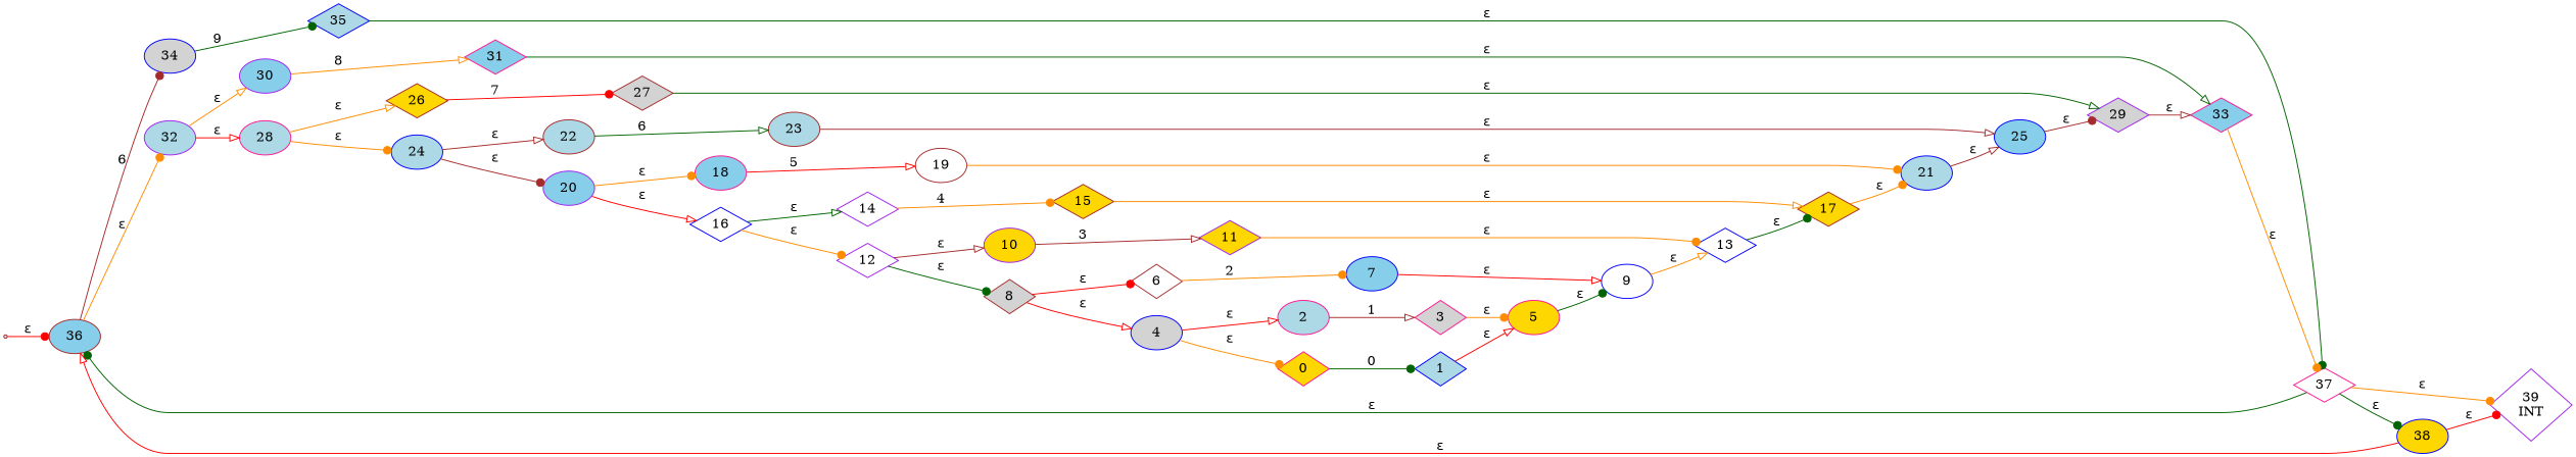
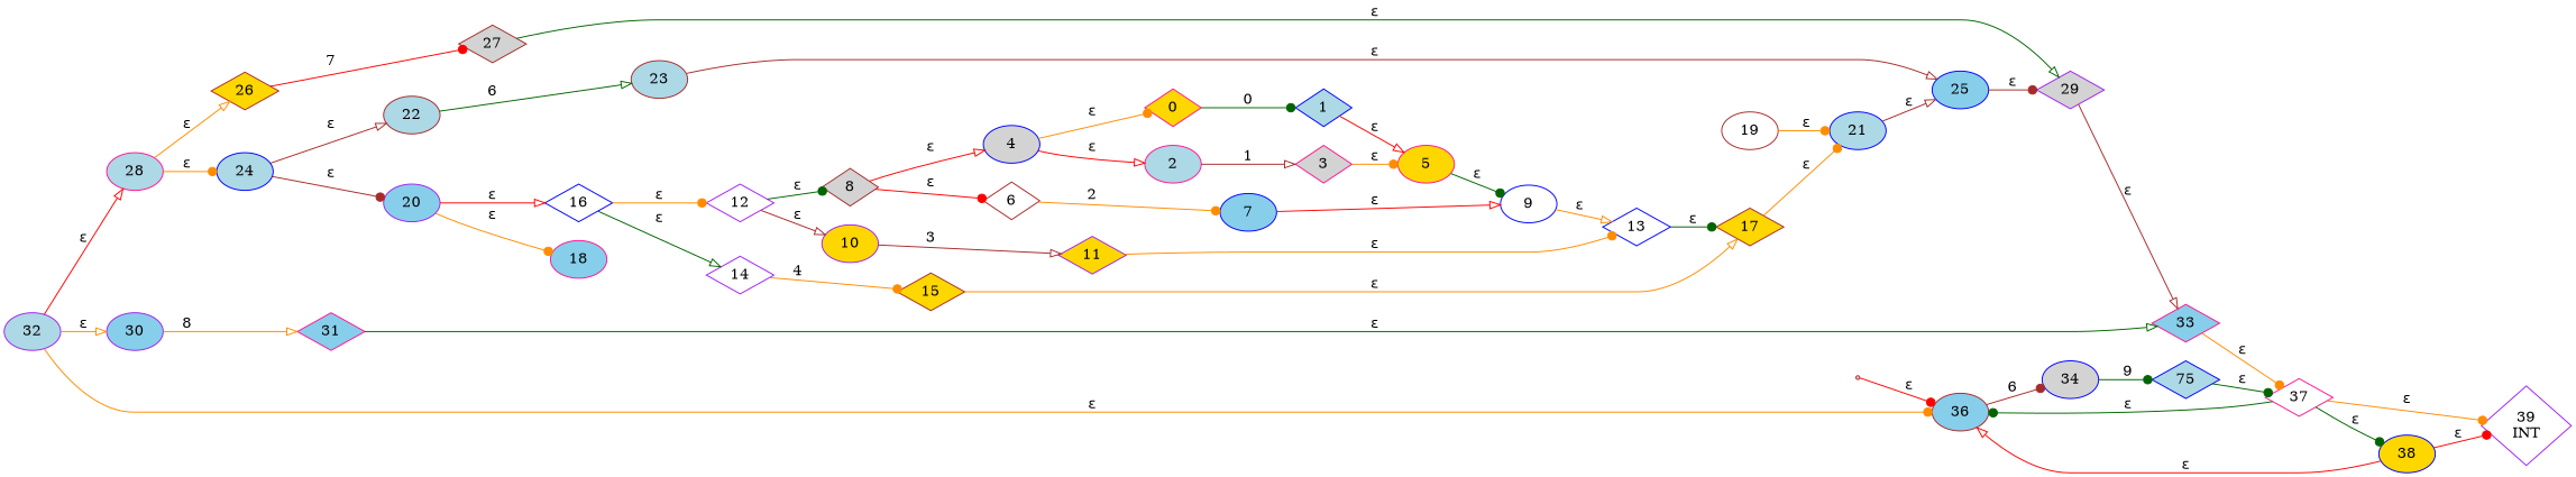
  digraph {
    rankdir=LR
    node [color=blue fillcolor=lightblue shape=ellipse style=filled]
    edge [arrowhead=dot color=darkorange]
    start [color=brown fillcolor=lightgrey shape=point]
    36 [color=brown fillcolor=skyblue]
    34 [fillcolor=lightgrey]
    32 [color=purple]
    n5 [color=purple fillcolor=white label="39\nINT" shape=diamond]
-   35 [shape=diamond]
+   35 [shape=diamond label=75]
    30 [color=purple fillcolor=skyblue]
    28 [color=deeppink]
    37 [color=deeppink fillcolor=white shape=diamond]
    38 [fillcolor=gold]
    31 [color=deeppink fillcolor=skyblue shape=diamond]
    33 [color=deeppink fillcolor=skyblue shape=diamond]
    26 [color=brown fillcolor=gold shape=diamond]
    27 [color=brown fillcolor=lightgrey shape=diamond]
    29 [color=purple fillcolor=lightgrey shape=diamond]
    22 [color=brown]
    23 [color=brown]
    25 [fillcolor=skyblue]
    18 [color=deeppink fillcolor=skyblue]
    19 [color=brown fillcolor=white]
    21
    14 [color=purple fillcolor=white shape=diamond]
    15 [color=brown fillcolor=gold shape=diamond]
    17 [color=brown fillcolor=gold shape=diamond]
    10 [color=purple fillcolor=gold]
    11 [color=purple fillcolor=gold shape=diamond]
    13 [fillcolor=white shape=diamond]
    6 [color=brown fillcolor=white shape=diamond]
    7 [fillcolor=skyblue]
    9 [fillcolor=white]
    2 [color=deeppink]
    3 [color=deeppink fillcolor=lightgrey shape=diamond]
    5 [color=deeppink fillcolor=gold]
    0 [color=deeppink fillcolor=gold shape=diamond]
    1 [shape=diamond]
    4 [fillcolor=lightgrey]
    8 [color=brown fillcolor=lightgrey shape=diamond]
    12 [color=purple fillcolor=white shape=diamond]
    16 [fillcolor=white shape=diamond]
    20 [color=purple fillcolor=skyblue]
    24
    start -> 36 [color=red label="ε"]
    36 -> 34 [color=brown label=6]
-   36 -> 32 [label="ε"]
+   32 -> 36 [label="ε"]
    34 -> 35 [color=darkgreen label=9]
    32 -> 30 [arrowhead=onormal label="ε"]
    32 -> 28 [arrowhead=onormal color=red label="ε"]
    35 -> 37 [color=darkgreen label="ε"]
    30 -> 31 [arrowhead=onormal label=8]
    28 -> 26 [arrowhead=onormal label="ε"]
    28 -> 24 [label="ε"]
    37 -> 36 [color=darkgreen label="ε"]
    37 -> n5 [label="ε"]
    37 -> 38 [color=darkgreen label="ε"]
    38 -> 36 [arrowhead=onormal color=red label="ε"]
    38 -> n5 [color=red label="ε"]
    31 -> 33 [arrowhead=onormal color=darkgreen label="ε"]
    33 -> 37 [label="ε"]
    26 -> 27 [color=red label=7]
    27 -> 29 [arrowhead=onormal color=darkgreen label="ε"]
    29 -> 33 [arrowhead=onormal color=brown label="ε"]
    22 -> 23 [arrowhead=onormal color=darkgreen label=6]
    23 -> 25 [arrowhead=onormal color=brown label="ε"]
    25 -> 29 [color=brown label="ε"]
-   18 -> 19 [arrowhead=onormal color=red label=5]
    19 -> 21 [label="ε"]
    21 -> 25 [arrowhead=onormal color=brown label="ε"]
    14 -> 15 [label=4]
    15 -> 17 [arrowhead=onormal label="ε"]
    17 -> 21 [label="ε"]
    10 -> 11 [arrowhead=onormal color=brown label=3]
    11 -> 13 [label="ε"]
    13 -> 17 [color=darkgreen label="ε"]
    6 -> 7 [label=2]
    7 -> 9 [arrowhead=onormal color=red label="ε"]
    9 -> 13 [arrowhead=onormal label="ε"]
    2 -> 3 [arrowhead=onormal color=brown label=1]
    3 -> 5 [label="ε"]
    5 -> 9 [color=darkgreen label="ε"]
    0 -> 1 [color=darkgreen label=0]
    1 -> 5 [arrowhead=onormal color=red label="ε"]
    4 -> 2 [arrowhead=onormal color=red label="ε"]
    4 -> 0 [label="ε"]
    8 -> 6 [color=red label="ε"]
    8 -> 4 [arrowhead=onormal color=red label="ε"]
    12 -> 10 [arrowhead=onormal color=brown label="ε"]
    12 -> 8 [color=darkgreen label="ε"]
    16 -> 14 [arrowhead=onormal color=darkgreen label="ε"]
    16 -> 12 [label="ε"]
    20 -> 18 [label="ε"]
    20 -> 16 [arrowhead=onormal color=red label="ε"]
    24 -> 22 [arrowhead=onormal color=brown label="ε"]
    24 -> 20 [color=brown label="ε"]
  }
